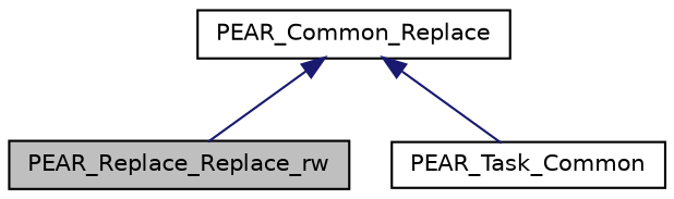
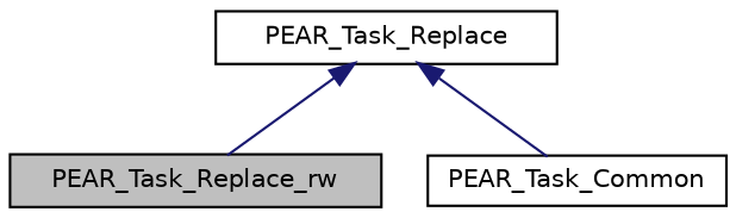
  digraph {
    node [color=black fillcolor=white fontname=Helvetica fontsize=10 shape=record style=filled]
    edge [color=midnightblue dir=back fontname=Helvetica fontsize=10 labelfontname=Helvetica labelfontsize=10 style=solid]
-   n1 [fillcolor=grey75 fontcolor=black height=0.2 label=PEAR_Replace_Replace_rw width=0.4]
-   n2 [height=0.2 label=PEAR_Common_Replace width=0.4]
+   n1 [fillcolor=grey75 fontcolor=black height=0.2 label=PEAR_Task_Replace_rw width=0.4]
+   n2 [height=0.2 label=PEAR_Task_Replace width=0.4]
    n3 [height=0.2 label=PEAR_Task_Common width=0.4]
    n2 -> n1
    n2 -> n3
  }
